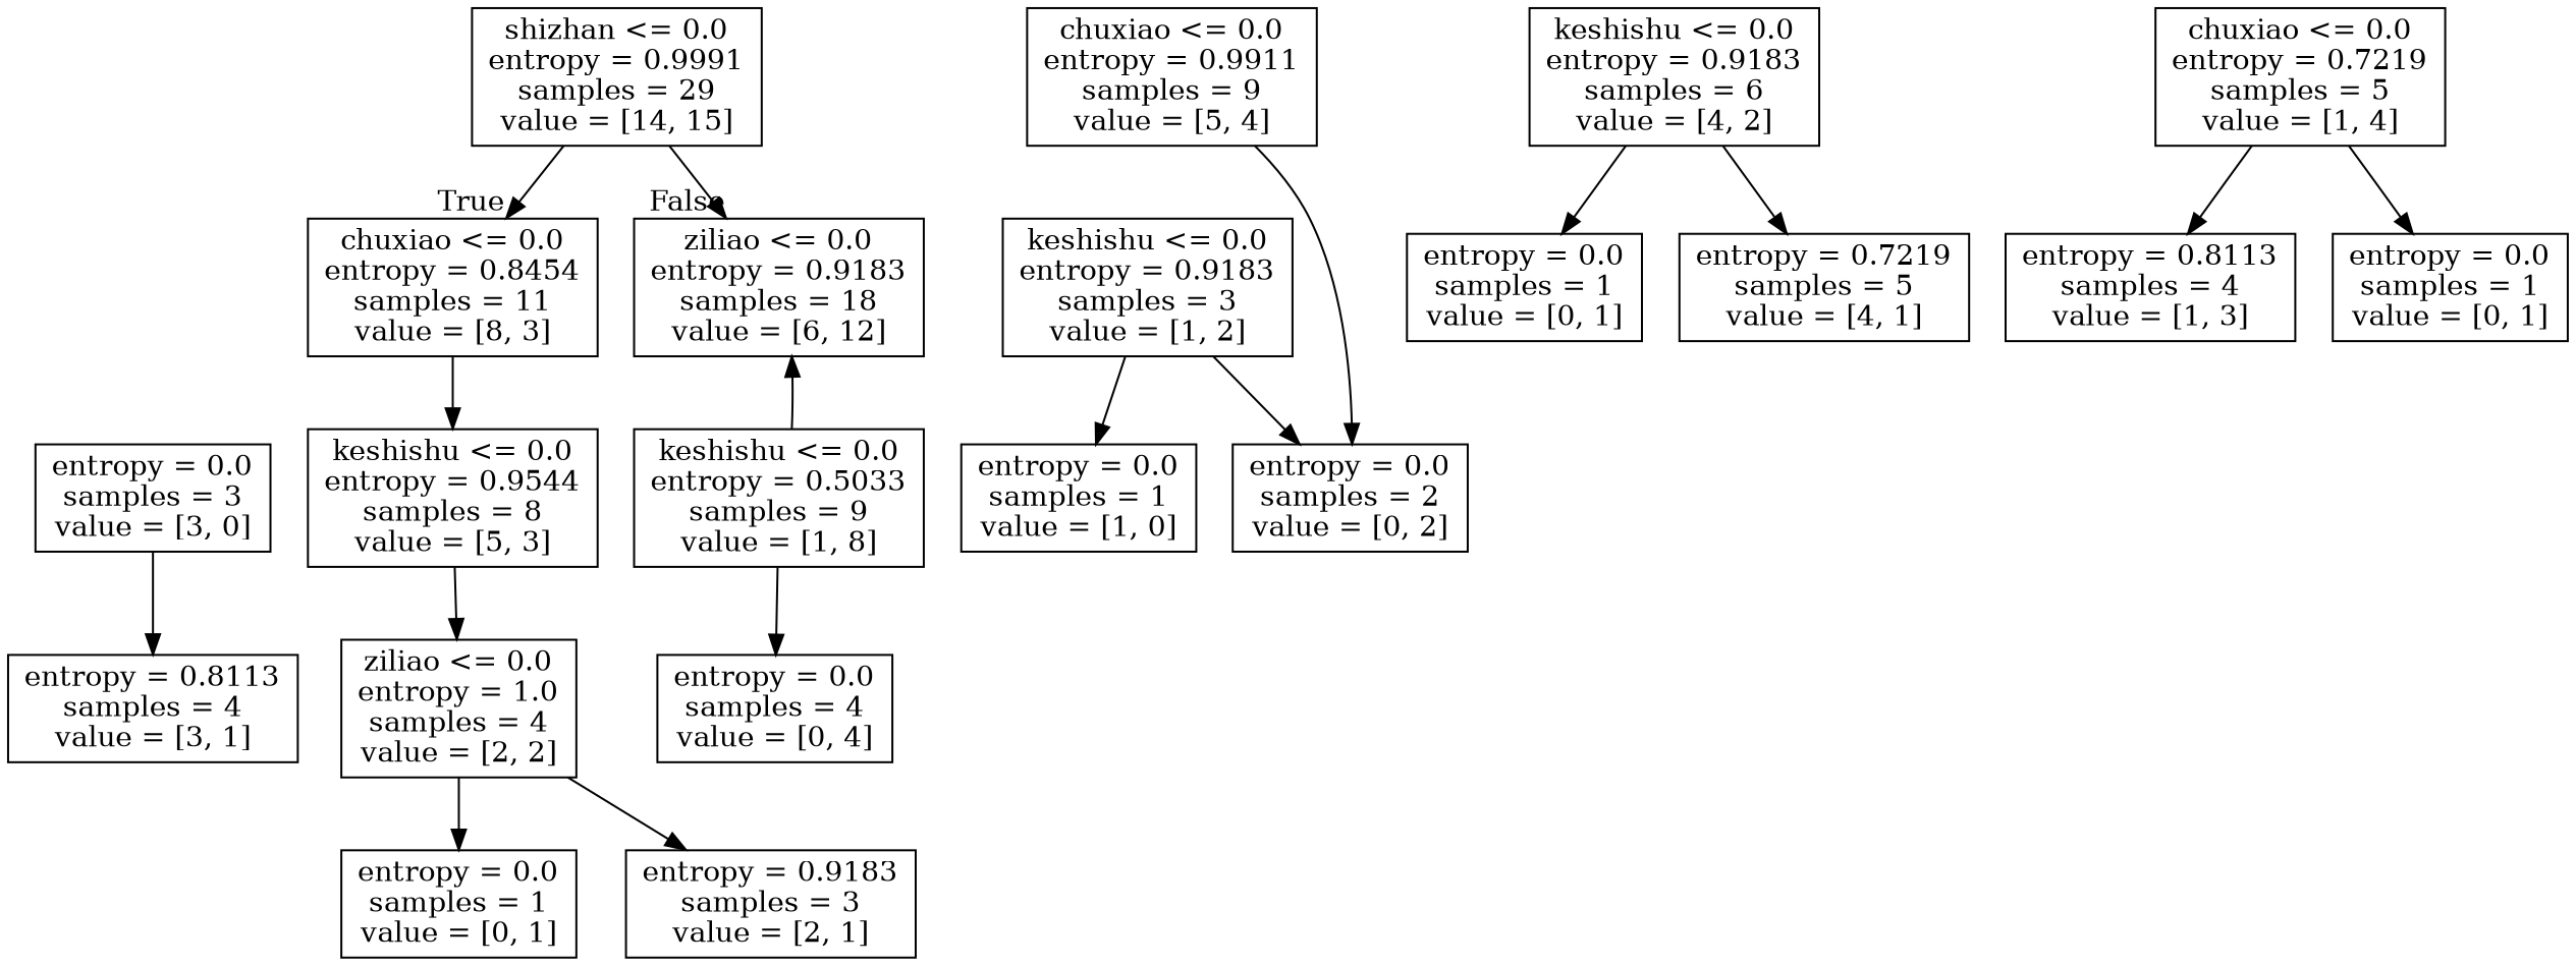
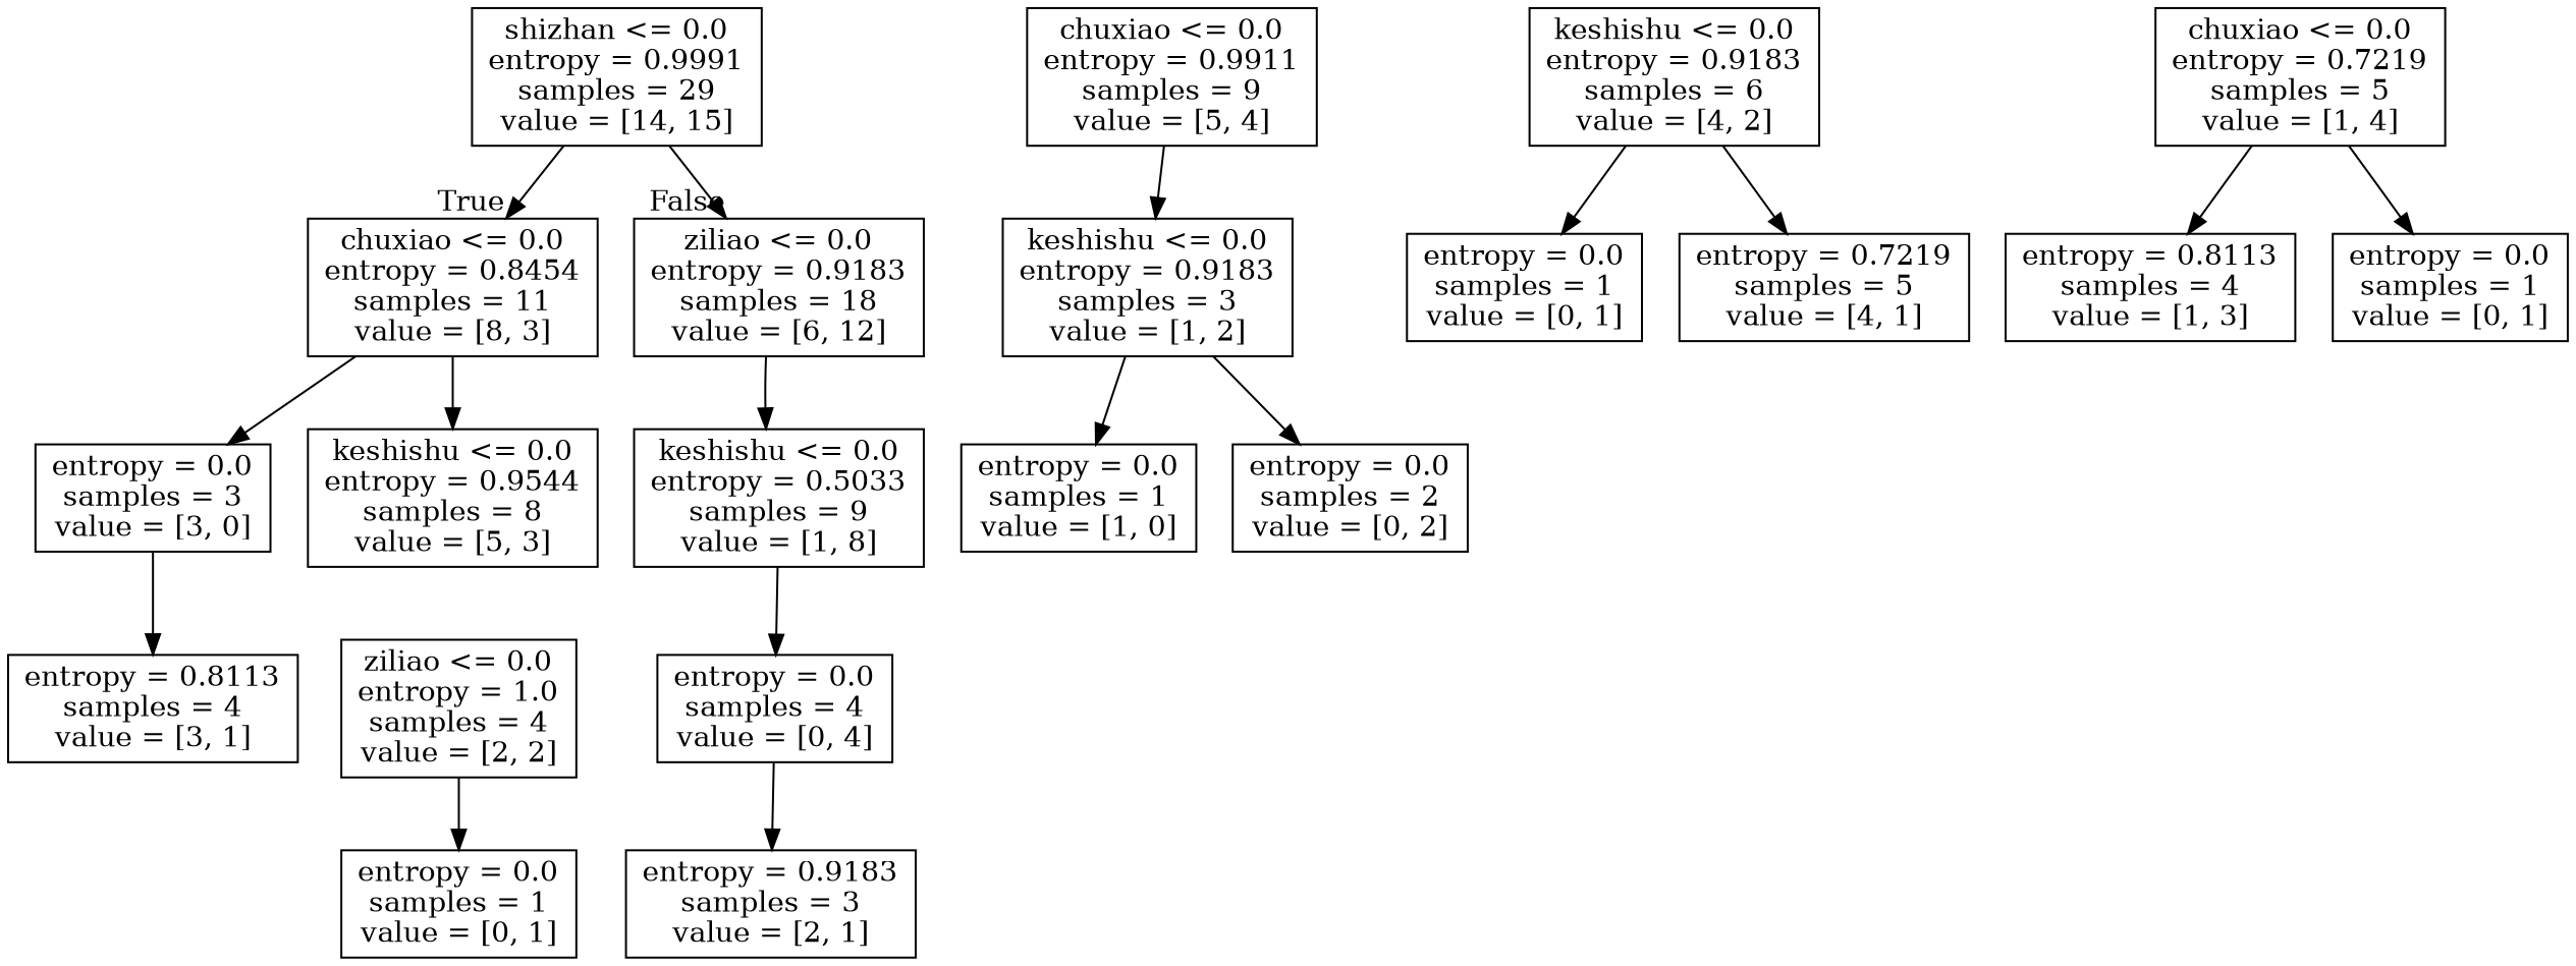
  digraph {
    node [shape=box]
    n1 [label="shizhan <= 0.0\nentropy = 0.9991\nsamples = 29\nvalue = [14, 15]"]
    n2 [label="chuxiao <= 0.0\nentropy = 0.8454\nsamples = 11\nvalue = [8, 3]"]
    n3 [label="ziliao <= 0.0\nentropy = 0.9183\nsamples = 18\nvalue = [6, 12]"]
    n4 [label="entropy = 0.0\nsamples = 3\nvalue = [3, 0]"]
    n5 [label="keshishu <= 0.0\nentropy = 0.9544\nsamples = 8\nvalue = [5, 3]"]
    n6 [label="keshishu <= 0.0\nentropy = 0.5033\nsamples = 9\nvalue = [1, 8]"]
    n7 [label="entropy = 0.8113\nsamples = 4\nvalue = [3, 1]"]
    n8 [label="ziliao <= 0.0\nentropy = 1.0\nsamples = 4\nvalue = [2, 2]"]
    n9 [label="entropy = 0.9183\nsamples = 3\nvalue = [2, 1]"]
    n10 [label="entropy = 0.0\nsamples = 1\nvalue = [0, 1]"]
    n11 [label="chuxiao <= 0.0\nentropy = 0.9911\nsamples = 9\nvalue = [5, 4]"]
    n12 [label="keshishu <= 0.0\nentropy = 0.9183\nsamples = 3\nvalue = [1, 2]"]
    n13 [label="entropy = 0.0\nsamples = 4\nvalue = [0, 4]"]
    n14 [label="keshishu <= 0.0\nentropy = 0.9183\nsamples = 6\nvalue = [4, 2]"]
    n15 [label="entropy = 0.0\nsamples = 1\nvalue = [0, 1]"]
    n16 [label="entropy = 0.7219\nsamples = 5\nvalue = [4, 1]"]
    n17 [label="entropy = 0.0\nsamples = 1\nvalue = [1, 0]"]
    n18 [label="entropy = 0.0\nsamples = 2\nvalue = [0, 2]"]
    n19 [label="chuxiao <= 0.0\nentropy = 0.7219\nsamples = 5\nvalue = [1, 4]"]
    n20 [label="entropy = 0.8113\nsamples = 4\nvalue = [1, 3]"]
    n21 [label="entropy = 0.0\nsamples = 1\nvalue = [0, 1]"]
    n1 -> n2 [headlabel=True labelangle=45 labeldistance=2.5]
    n1 -> n3 [headlabel=False labelangle=-45 labeldistance=2.5]
+   n2 -> n4
    n2 -> n5
-   n6 -> n3
+   n3 -> n6
    n4 -> n7
-   n5 -> n8
    n6 -> n13
-   n8 -> n9
+   n13 -> n9
    n8 -> n10
-   n11 -> n18
+   n11 -> n12
    n12 -> n17
    n12 -> n18
    n14 -> n15
    n14 -> n16
    n19 -> n20
    n19 -> n21
  }
